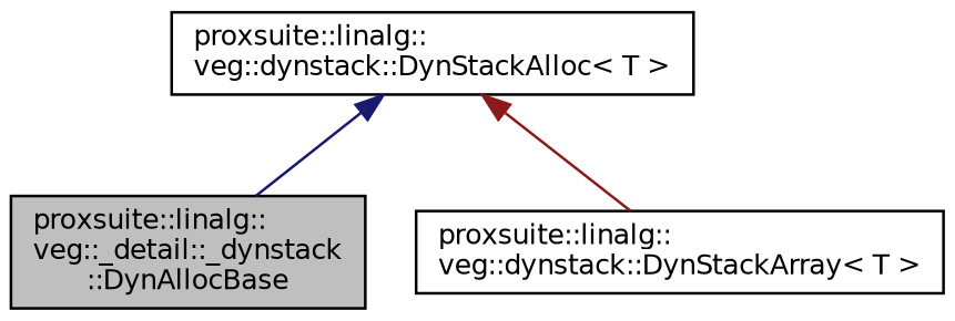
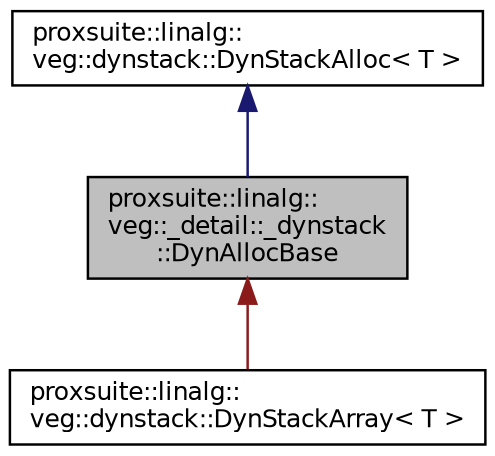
  digraph {
    node [color=black fontname=Helvetica fontsize=10 shape=record]
    edge [dir=back fontname=Helvetica fontsize=10 labelfontname=Helvetica labelfontsize=10 style=solid]
    n1 [fillcolor=grey75 fontcolor=black height=0.2 label="proxsuite::linalg::\lveg::_detail::_dynstack\l::DynAllocBase" style=filled width=0.4]
    n2 [height=0.2 label="proxsuite::linalg::\lveg::dynstack::DynStackAlloc\< T \>" width=0.4]
    n3 [height=0.2 label="proxsuite::linalg::\lveg::dynstack::DynStackArray\< T \>" width=0.4]
    n2 -> n1 [color=midnightblue]
-   n2 -> n3 [color=firebrick4]
+   n1 -> n3 [color=firebrick4]
  }
